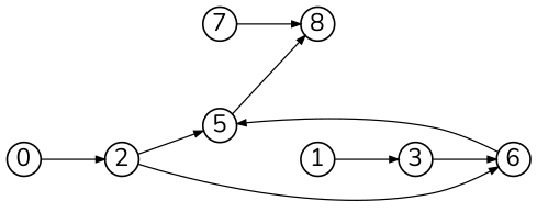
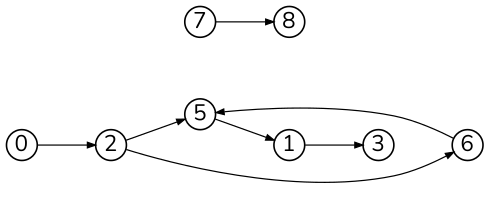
  digraph {
    fontname=Nunito
    rankdir=LR
    node [fixedsize=true fontname=Nunito shape=circle]
    edge [arrowsize=0.5 fontname=Nunito penwidth=0.75]
    7 [width=.26]
    8 [width=.26]
    6 [width=.26]
    5 [width=.26]
    3 [width=.26]
    2 [width=.26]
    1 [width=.26]
    0 [width=.26]
    7 -> 8
    6 -> 5
-   5 -> 8
-   3 -> 6
+   5 -> 1
    2 -> 6
    2 -> 5
    1 -> 3
    0 -> 2
  }
